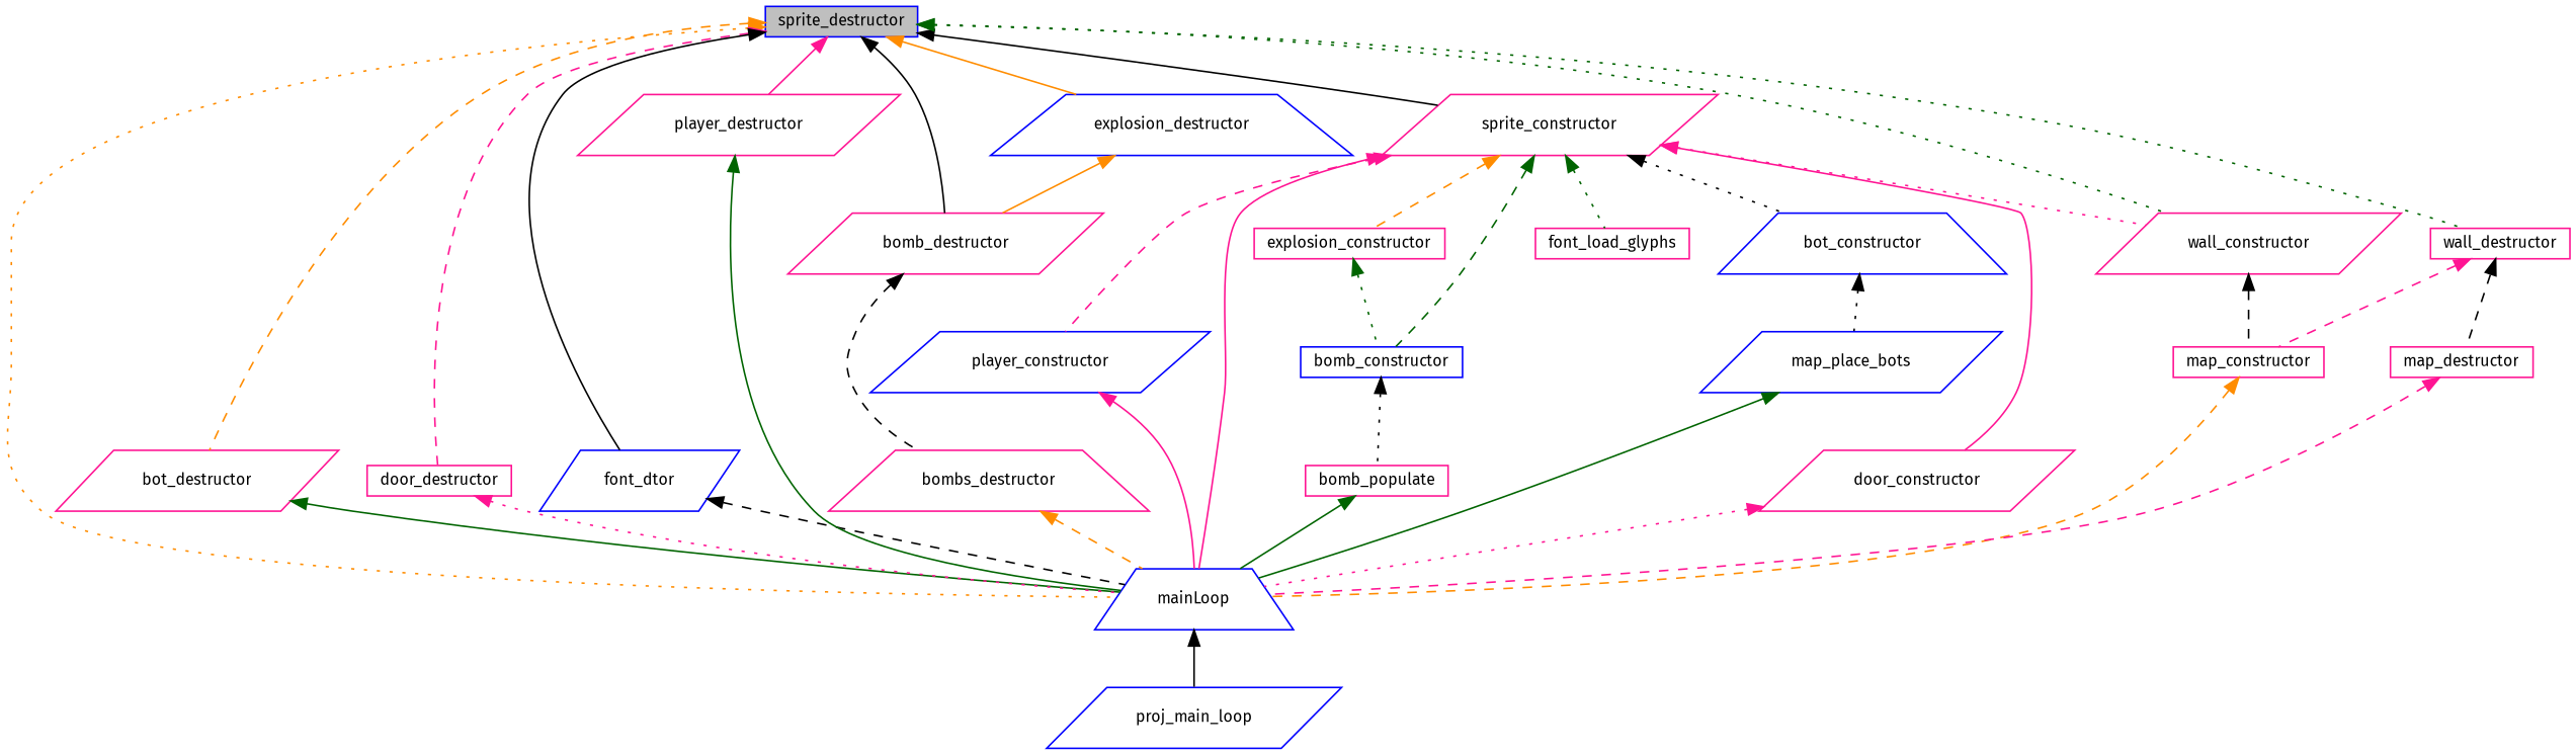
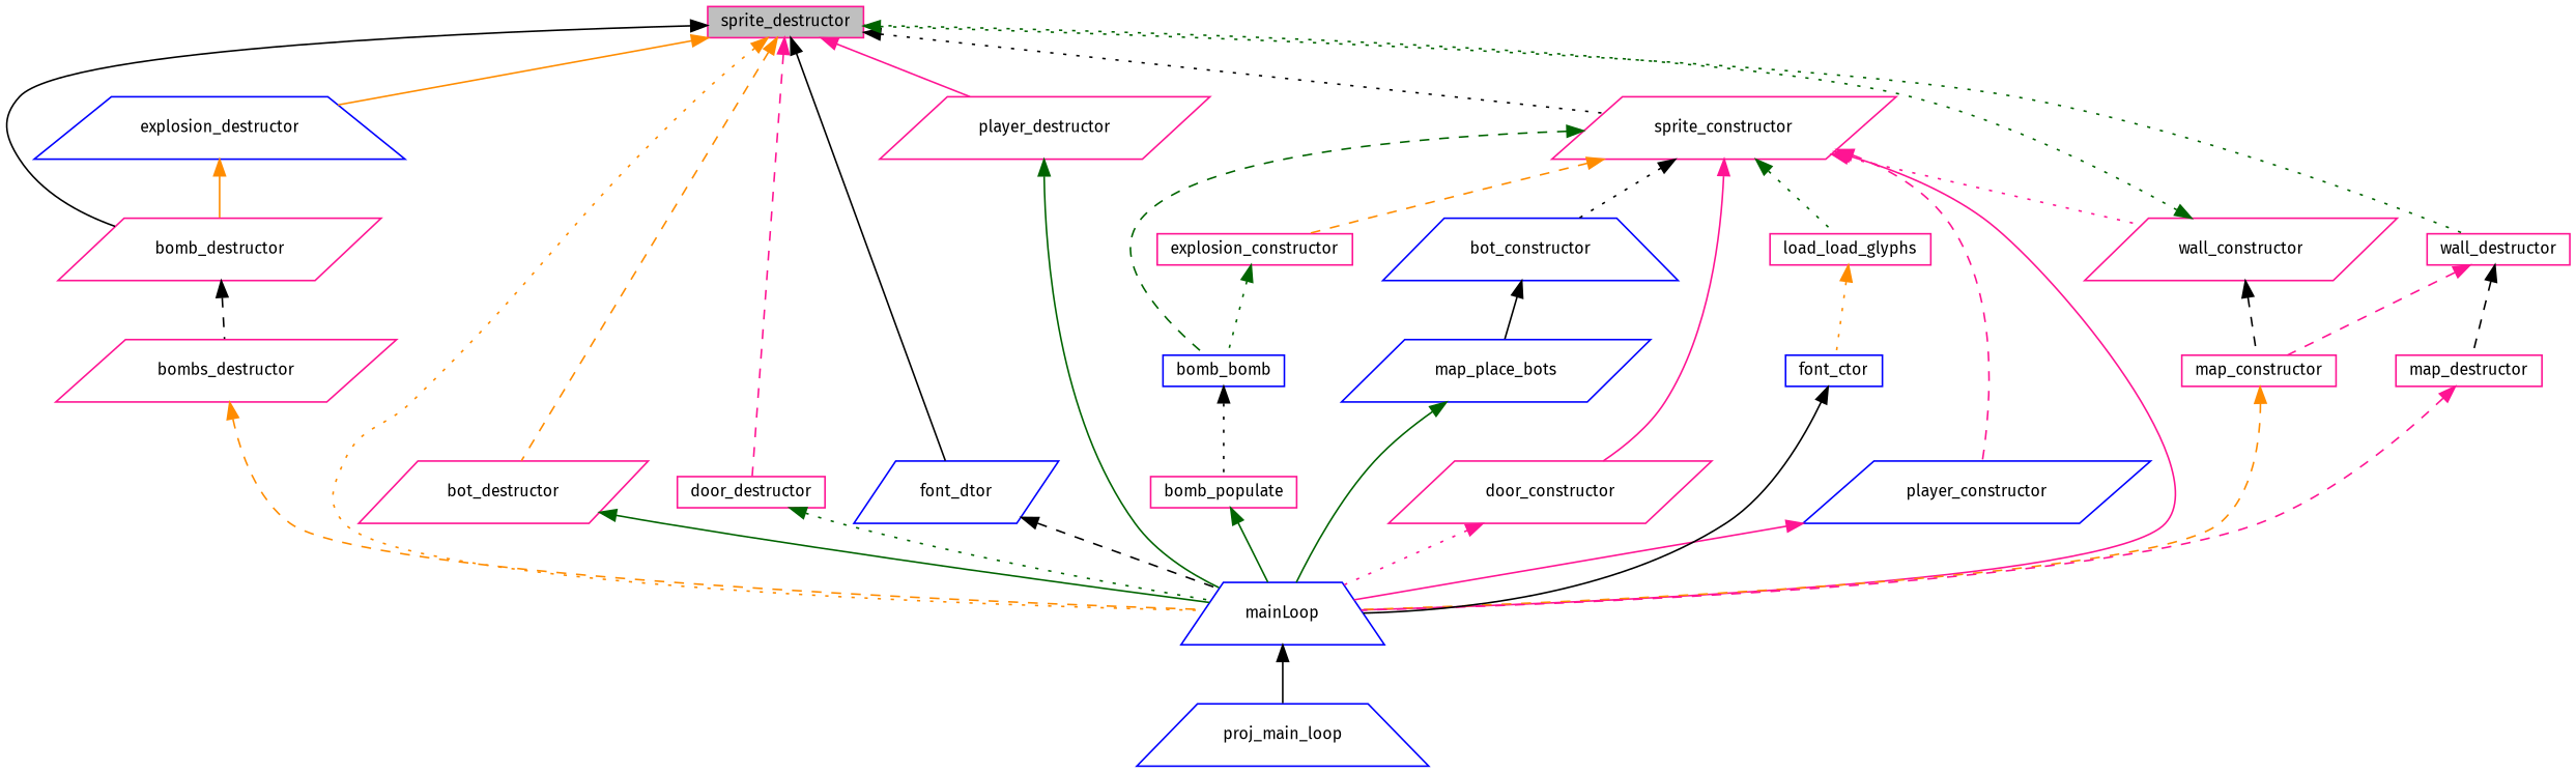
  digraph {
    fontname="Fira Sans"
    rankdir=TB
    node [color=deeppink fillcolor=white fontname="Fira Sans" fontsize=10 shape=box style=filled]
    edge [color=black dir=back fontname="Fira Sans" fontsize=10 labelfontname=Helvetica labelfontsize=10 style=solid]
-   n1 [color=blue fillcolor=grey75 fontcolor=black height=0.2 label=sprite_destructor width=0.4]
+   n1 [fillcolor=grey75 fontcolor=black height=0.2 label=sprite_destructor width=0.4]
    n2 [height=0.2 label=bomb_destructor shape=parallelogram width=0.4]
    n3 [color=blue height=0.2 label=mainLoop shape=trapezium width=0.4]
    n4 [height=0.2 label=bot_destructor shape=parallelogram width=0.4]
    n5 [height=0.2 label=door_destructor width=0.4]
    n6 [color=blue height=0.2 label=explosion_destructor shape=trapezium width=0.4]
    n7 [color=blue height=0.2 label=font_dtor shape=parallelogram width=0.4]
    n8 [height=0.2 label=player_destructor shape=parallelogram width=0.4]
    n9 [height=0.2 label=sprite_constructor shape=parallelogram width=0.4]
    n10 [height=0.2 label=wall_constructor shape=parallelogram width=0.4]
    n11 [height=0.2 label=wall_destructor width=0.4]
-   n12 [height=0.2 label=bombs_destructor shape=trapezium width=0.4]
-   n13 [color=blue height=0.2 label=proj_main_loop shape=parallelogram width=0.4]
-   n14 [color=blue height=0.2 label=bomb_constructor width=0.4]
+   n12 [height=0.2 label=bombs_destructor shape=parallelogram width=0.4]
+   n13 [color=blue height=0.2 label=proj_main_loop shape=trapezium width=0.4]
+   n14 [color=blue height=0.2 label=bomb_bomb width=0.4]
    n15 [color=blue height=0.2 label=bot_constructor shape=trapezium width=0.4]
    n16 [height=0.2 label=door_constructor shape=parallelogram width=0.4]
    n17 [height=0.2 label=explosion_constructor width=0.4]
-   n18 [height=0.2 label=font_load_glyphs width=0.4]
+   n18 [height=0.2 label=load_load_glyphs width=0.4]
    n19 [color=blue height=0.2 label=player_constructor shape=parallelogram width=0.4]
    n20 [height=0.2 label=map_constructor width=0.4]
    n21 [height=0.2 label=map_destructor width=0.4]
    n22 [height=0.2 label=bomb_populate width=0.4]
    n23 [color=blue height=0.2 label=map_place_bots shape=parallelogram width=0.4]
+   n24 [color=blue height=0.2 label=font_ctor width=0.4]
    n1 -> n2
    n1 -> n3 [color=darkorange style=dotted]
    n1 -> n4 [color=darkorange style=dashed]
    n1 -> n5 [color=deeppink style=dashed]
    n1 -> n6 [color=darkorange]
    n1 -> n7
    n1 -> n8 [color=deeppink]
-   n1 -> n9
-   n1 -> n10 [color=darkgreen style=dotted]
+   n1 -> n9 [style=dotted]
+   n10 -> n1 [color=darkgreen style=dotted]
    n1 -> n11 [color=darkgreen style=dotted]
    n2 -> n12 [style=dashed]
    n3 -> n13
    n4 -> n3 [color=darkgreen]
-   n5 -> n3 [color=deeppink style=dotted]
+   n5 -> n3 [color=darkgreen style=dotted]
    n6 -> n2 [color=darkorange]
    n7 -> n3 [style=dashed]
    n8 -> n3 [color=darkgreen]
    n9 -> n3 [color=deeppink]
    n9 -> n10 [color=deeppink style=dotted]
    n9 -> n14 [color=darkgreen style=dashed]
    n9 -> n15 [style=dotted]
    n9 -> n16 [color=deeppink]
    n9 -> n17 [color=darkorange style=dashed]
    n9 -> n18 [color=darkgreen style=dotted]
    n9 -> n19 [color=deeppink style=dashed]
    n10 -> n20 [style=dashed]
    n11 -> n20 [color=deeppink style=dashed]
    n11 -> n21 [style=dashed]
    n12 -> n3 [color=darkorange style=dashed]
    n14 -> n22 [style=dotted]
-   n15 -> n23 [style=dotted]
+   n15 -> n23
    n16 -> n3 [color=deeppink style=dotted]
    n17 -> n14 [color=darkgreen style=dotted]
+   n18 -> n24 [color=darkorange style=dotted]
    n19 -> n3 [color=deeppink]
    n20 -> n3 [color=darkorange style=dashed]
    n21 -> n3 [color=deeppink style=dashed]
    n22 -> n3 [color=darkgreen]
    n23 -> n3 [color=darkgreen]
+   n24 -> n3
  }
